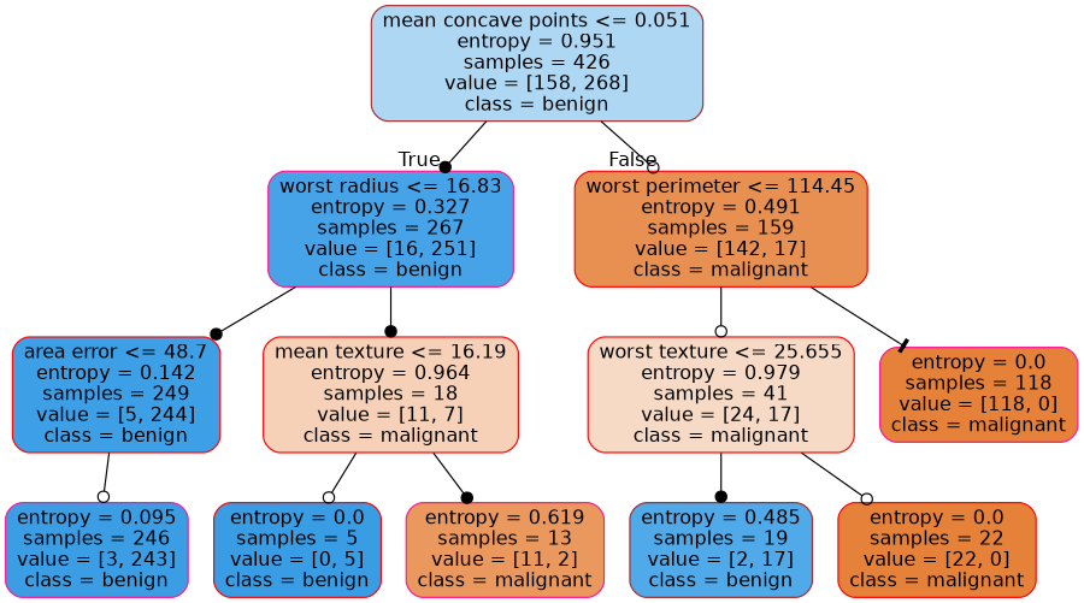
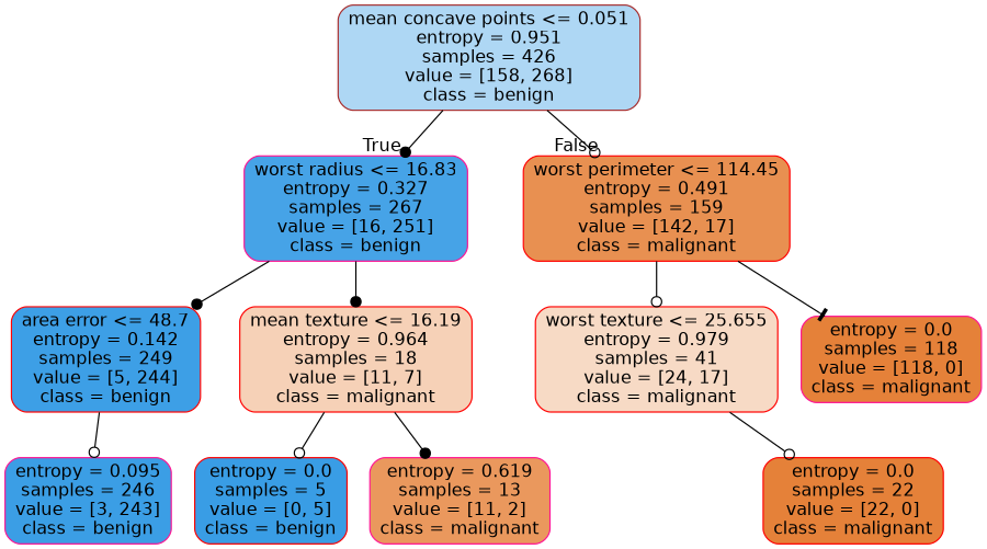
  digraph {
    node [color=red fillcolor="#e58139" fontname=helvetica shape=box style="filled, rounded"]
    edge [arrowhead=dot fontname=helvetica]
    n1 [color=brown fillcolor="#aed7f4" label="mean concave points <= 0.051\nentropy = 0.951\nsamples = 426\nvalue = [158, 268]\nclass = benign"]
    n2 [color=deeppink fillcolor="#46a3e7" label="worst radius <= 16.83\nentropy = 0.327\nsamples = 267\nvalue = [16, 251]\nclass = benign"]
    n3 [fillcolor="#e89051" label="worst perimeter <= 114.45\nentropy = 0.491\nsamples = 159\nvalue = [142, 17]\nclass = malignant"]
    n4 [fillcolor="#3d9fe6" label="area error <= 48.7\nentropy = 0.142\nsamples = 249\nvalue = [5, 244]\nclass = benign"]
    n5 [fillcolor="#f6d1b7" label="mean texture <= 16.19\nentropy = 0.964\nsamples = 18\nvalue = [11, 7]\nclass = malignant"]
    n6 [fillcolor="#f7dac5" label="worst texture <= 25.655\nentropy = 0.979\nsamples = 41\nvalue = [24, 17]\nclass = malignant"]
    n7 [color=deeppink label="entropy = 0.0\nsamples = 118\nvalue = [118, 0]\nclass = malignant"]
    n8 [color=deeppink fillcolor="#3b9ee5" label="entropy = 0.095\nsamples = 246\nvalue = [3, 243]\nclass = benign"]
    n9 [fillcolor="#399de5" label="entropy = 0.0\nsamples = 5\nvalue = [0, 5]\nclass = benign"]
    n10 [color=deeppink fillcolor="#ea985d" label="entropy = 0.619\nsamples = 13\nvalue = [11, 2]\nclass = malignant"]
-   n11 [color=brown fillcolor="#50a9e8" label="entropy = 0.485\nsamples = 19\nvalue = [2, 17]\nclass = benign"]
    n12 [label="entropy = 0.0\nsamples = 22\nvalue = [22, 0]\nclass = malignant"]
    n1 -> n2 [headlabel=True labelangle=45 labeldistance=2.5]
    n1 -> n3 [arrowhead=odot headlabel=False labelangle=-45 labeldistance=2.5]
    n2 -> n4
    n2 -> n5
    n3 -> n6 [arrowhead=odot]
    n3 -> n7 [arrowhead=tee]
    n4 -> n8 [arrowhead=odot]
    n5 -> n9 [arrowhead=odot]
    n5 -> n10
-   n6 -> n11
    n6 -> n12 [arrowhead=odot]
  }
